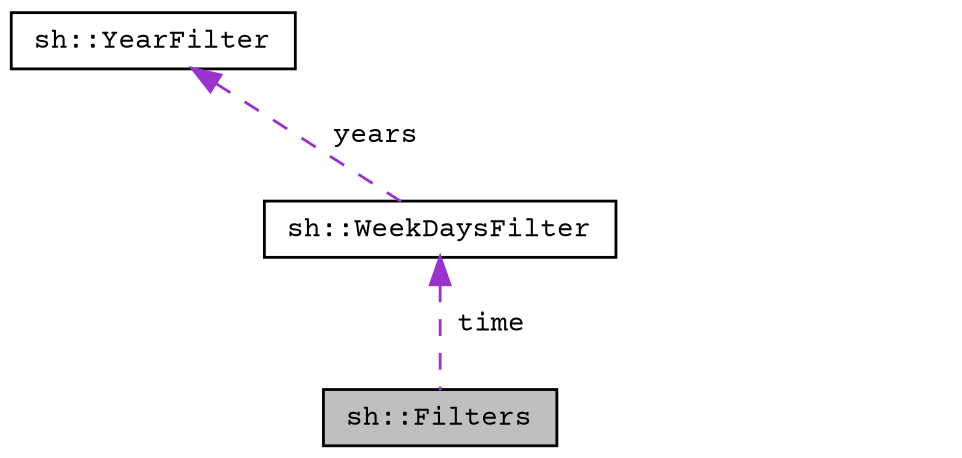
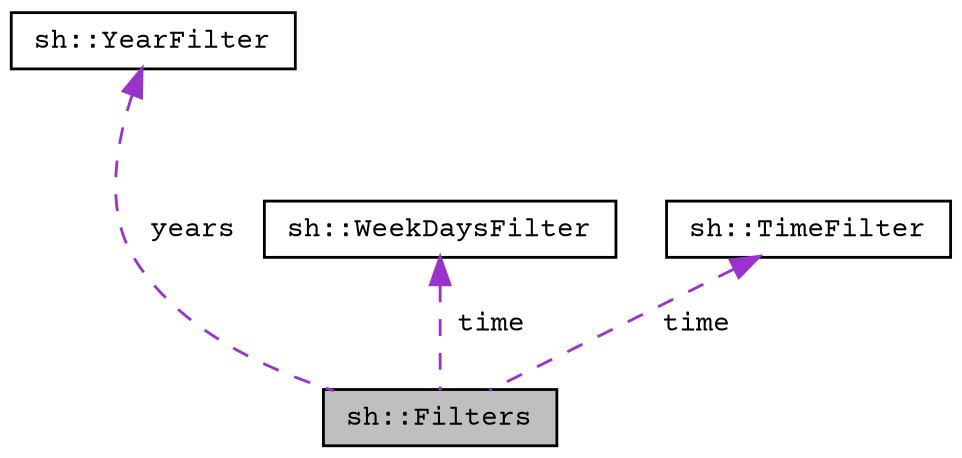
  digraph {
    fontname="Courier Prime"
    node [color=black fillcolor=white fontname="Courier Prime" fontsize=10 shape=record style=filled]
    edge [color=darkorchid3 dir=back fontname="Courier Prime" fontsize=10 labelfontname=Helvetica labelfontsize=10 style=dashed]
    n1 [fillcolor=grey75 fontcolor=black height=0.2 label="sh::Filters" width=0.4]
    n2 [height=0.2 label="sh::WeekDaysFilter" width=0.4]
+   n3 [height=0.2 label="sh::TimeFilter" width=0.4]
    n4 [height=0.2 label="sh::YearFilter" width=0.4]
    n2 -> n1 [label=" time"]
-   n4 -> n2 [label=" years"]
+   n3 -> n1 [label=" time"]
+   n4 -> n1 [label=" years"]
  }
